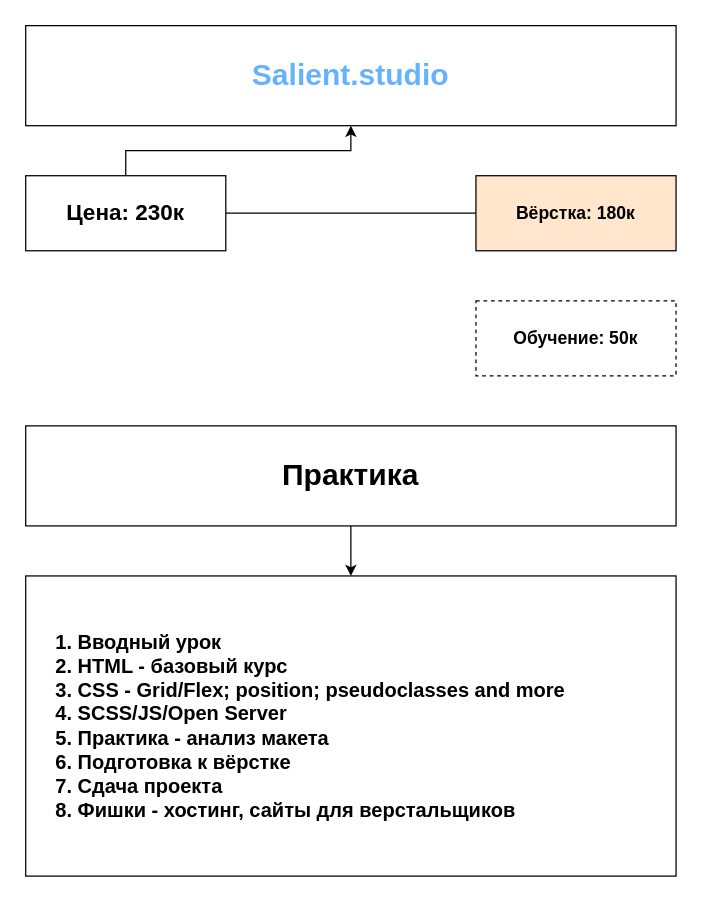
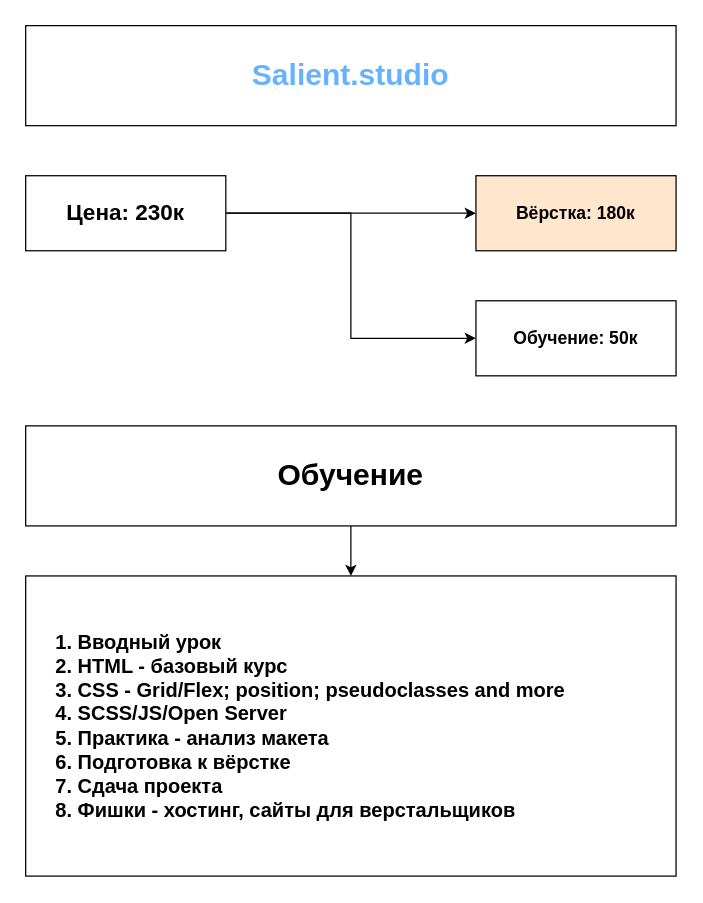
  <mxCell id="0" />
  <mxCell id="1" parent="0" />
  <mxCell id="2" value="&lt;h1&gt;&lt;font color=&quot;#66b2ff&quot;&gt;Salient.studio&lt;/font&gt;&lt;/h1&gt;" style="rounded=0;whiteSpace=wrap;html=1;strokeColor=default;" vertex="1" parent="1"><mxGeometry x="20" y="20" width="520" height="80" as="geometry" /></mxCell>
- <mxCell id="3" style="edgeStyle=orthogonalEdgeStyle;rounded=0;orthogonalLoop=1;jettySize=auto;html=1;entryX=0;entryY=0.5;entryDx=0;entryDy=0;endArrow=none;" edge="1" parent="1" source="5" target="6"><mxGeometry relative="1" as="geometry"><mxPoint x="300" y="170" as="targetPoint" /></mxGeometry></mxCell>
- <mxCell id="4" style="edgeStyle=orthogonalEdgeStyle;rounded=0;orthogonalLoop=1;jettySize=auto;html=1;" edge="1" parent="1" source="5" target="2"><mxGeometry relative="1" as="geometry" /></mxCell>
+ <mxCell id="3" style="edgeStyle=orthogonalEdgeStyle;rounded=0;orthogonalLoop=1;jettySize=auto;html=1;entryX=0;entryY=0.5;entryDx=0;entryDy=0;" edge="1" parent="1" source="5" target="6"><mxGeometry relative="1" as="geometry"><mxPoint x="300" y="170" as="targetPoint" /></mxGeometry></mxCell>
+ <mxCell id="4" style="edgeStyle=orthogonalEdgeStyle;rounded=0;orthogonalLoop=1;jettySize=auto;html=1;entryX=0;entryY=0.5;entryDx=0;entryDy=0;" edge="1" parent="1" source="5" target="7"><mxGeometry relative="1" as="geometry" /></mxCell>
  <mxCell id="5" value="&lt;h2&gt;Цена: 230к&lt;/h2&gt;" style="rounded=0;whiteSpace=wrap;html=1;" vertex="1" parent="1"><mxGeometry x="20" y="140" width="160" height="60" as="geometry" /></mxCell>
  <mxCell id="6" value="&lt;h3&gt;Вёрстка: 180к&lt;/h3&gt;" style="rounded=0;whiteSpace=wrap;html=1;fillColor=#ffe6cc;" vertex="1" parent="1"><mxGeometry x="380" y="140" width="160" height="60" as="geometry" /></mxCell>
- <mxCell id="7" value="&lt;h3&gt;Обучение: 50к&lt;/h3&gt;" style="rounded=0;whiteSpace=wrap;html=1;dashed=1;" vertex="1" parent="1"><mxGeometry x="380" y="240" width="160" height="60" as="geometry" /></mxCell>
+ <mxCell id="7" value="&lt;h3&gt;Обучение: 50к&lt;/h3&gt;" style="rounded=0;whiteSpace=wrap;html=1;" vertex="1" parent="1"><mxGeometry x="380" y="240" width="160" height="60" as="geometry" /></mxCell>
  <mxCell id="8" style="edgeStyle=orthogonalEdgeStyle;rounded=0;orthogonalLoop=1;jettySize=auto;html=1;entryX=0.5;entryY=0;entryDx=0;entryDy=0;" edge="1" parent="1" source="9" target="10"><mxGeometry relative="1" as="geometry" /></mxCell>
- <mxCell id="9" value="&lt;h1&gt;Практика&lt;/h1&gt;" style="rounded=0;whiteSpace=wrap;html=1;" vertex="1" parent="1"><mxGeometry x="20" y="340" width="520" height="80" as="geometry" /></mxCell>
+ <mxCell id="9" value="&lt;h1&gt;Обучение&lt;/h1&gt;" style="rounded=0;whiteSpace=wrap;html=1;" vertex="1" parent="1"><mxGeometry x="20" y="340" width="520" height="80" as="geometry" /></mxCell>
  <mxCell id="10" value="&lt;h3 style=&quot;font-size: 16px;&quot;&gt;&lt;ol&gt;&lt;li&gt;Вводный урок&lt;/li&gt;&lt;li&gt;HTML - базовый курс&lt;/li&gt;&lt;li&gt;CSS - Grid/Flex; position; pseudoclasses and more&lt;/li&gt;&lt;li&gt;SCSS/JS/Open Server&lt;/li&gt;&lt;li&gt;Практика - анализ макета&lt;/li&gt;&lt;li&gt;Подготовка к вёрстке&amp;nbsp;&lt;/li&gt;&lt;li&gt;Сдача проекта&lt;/li&gt;&lt;li&gt;Фишки - хостинг, сайты для верстальщиков&lt;/li&gt;&lt;/ol&gt;&lt;/h3&gt;" style="rounded=0;whiteSpace=wrap;html=1;align=left;" vertex="1" parent="1"><mxGeometry x="20" y="460" width="520" height="240" as="geometry" /></mxCell>
